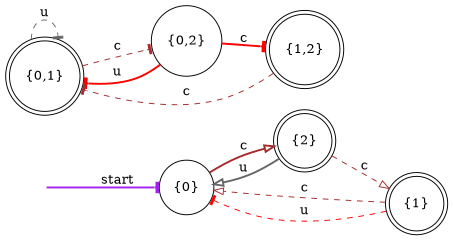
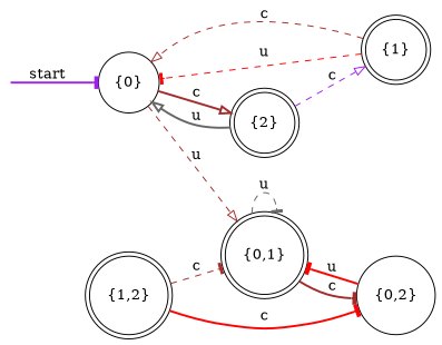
  digraph {
    rankdir=LR
    node [shape=doublecircle]
    edge [arrowhead=tee color=brown style=bold]
    __start [shape=point style=invis]
    "{0}" [shape=circle]
    "{0,1}"
    "{2}"
    "{0,2}" [shape=circle]
    "{1}"
    "{1,2}"
    __start -> "{0}" [color=purple label=start]
+   "{0}" -> "{0,1}" [arrowhead=onormal label=u style=dashed]
    "{0}" -> "{2}" [arrowhead=onormal label=c]
    "{0,1}" -> "{0,1}" [color=gray40 label=u style=dashed]
-   "{0,1}" -> "{0,2}" [label=c style=dashed]
+   "{0,1}" -> "{0,2}" [label=c]
    "{2}" -> "{0}" [arrowhead=onormal color=gray40 label=u]
-   "{2}" -> "{1}" [arrowhead=onormal label=c style=dashed]
+   "{2}" -> "{1}" [arrowhead=onormal color=purple label=c style=dashed]
    "{0,2}" -> "{0,1}" [color=red label=u]
-   "{0,2}" -> "{1,2}" [color=red label=c]
+   "{1,2}" -> "{0,2}" [color=red label=c]
    "{1}" -> "{0}" [arrowhead=onormal label=c style=dashed]
    "{1}" -> "{0}" [color=red label=u style=dashed]
    "{1,2}" -> "{0,1}" [label=c style=dashed]
  }
